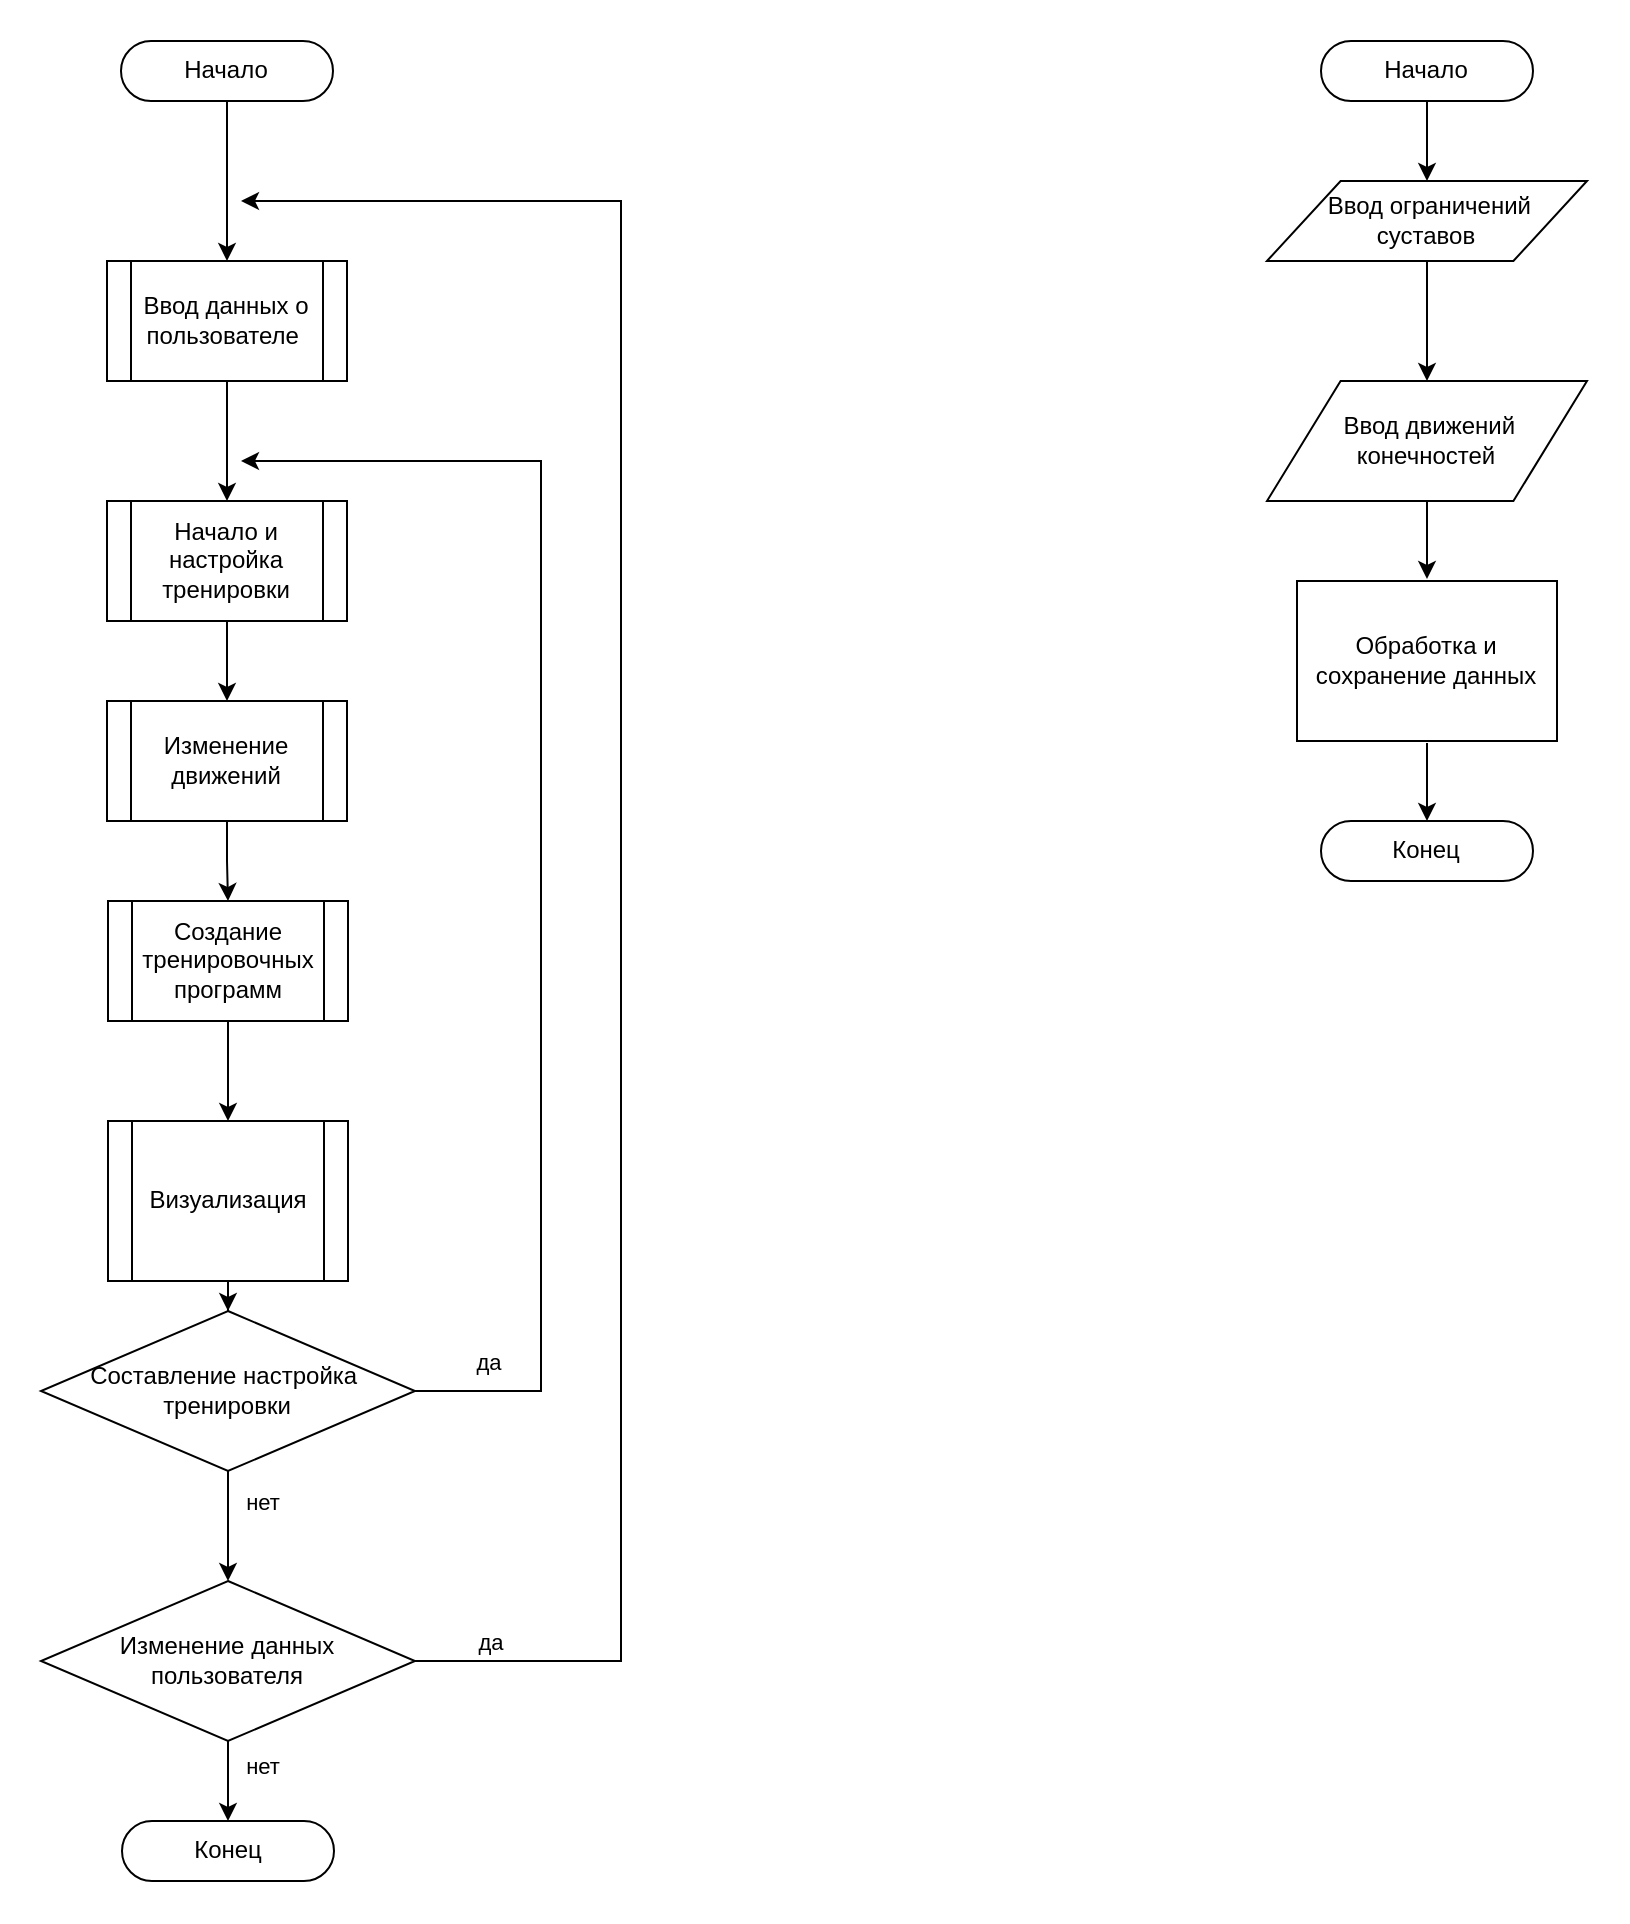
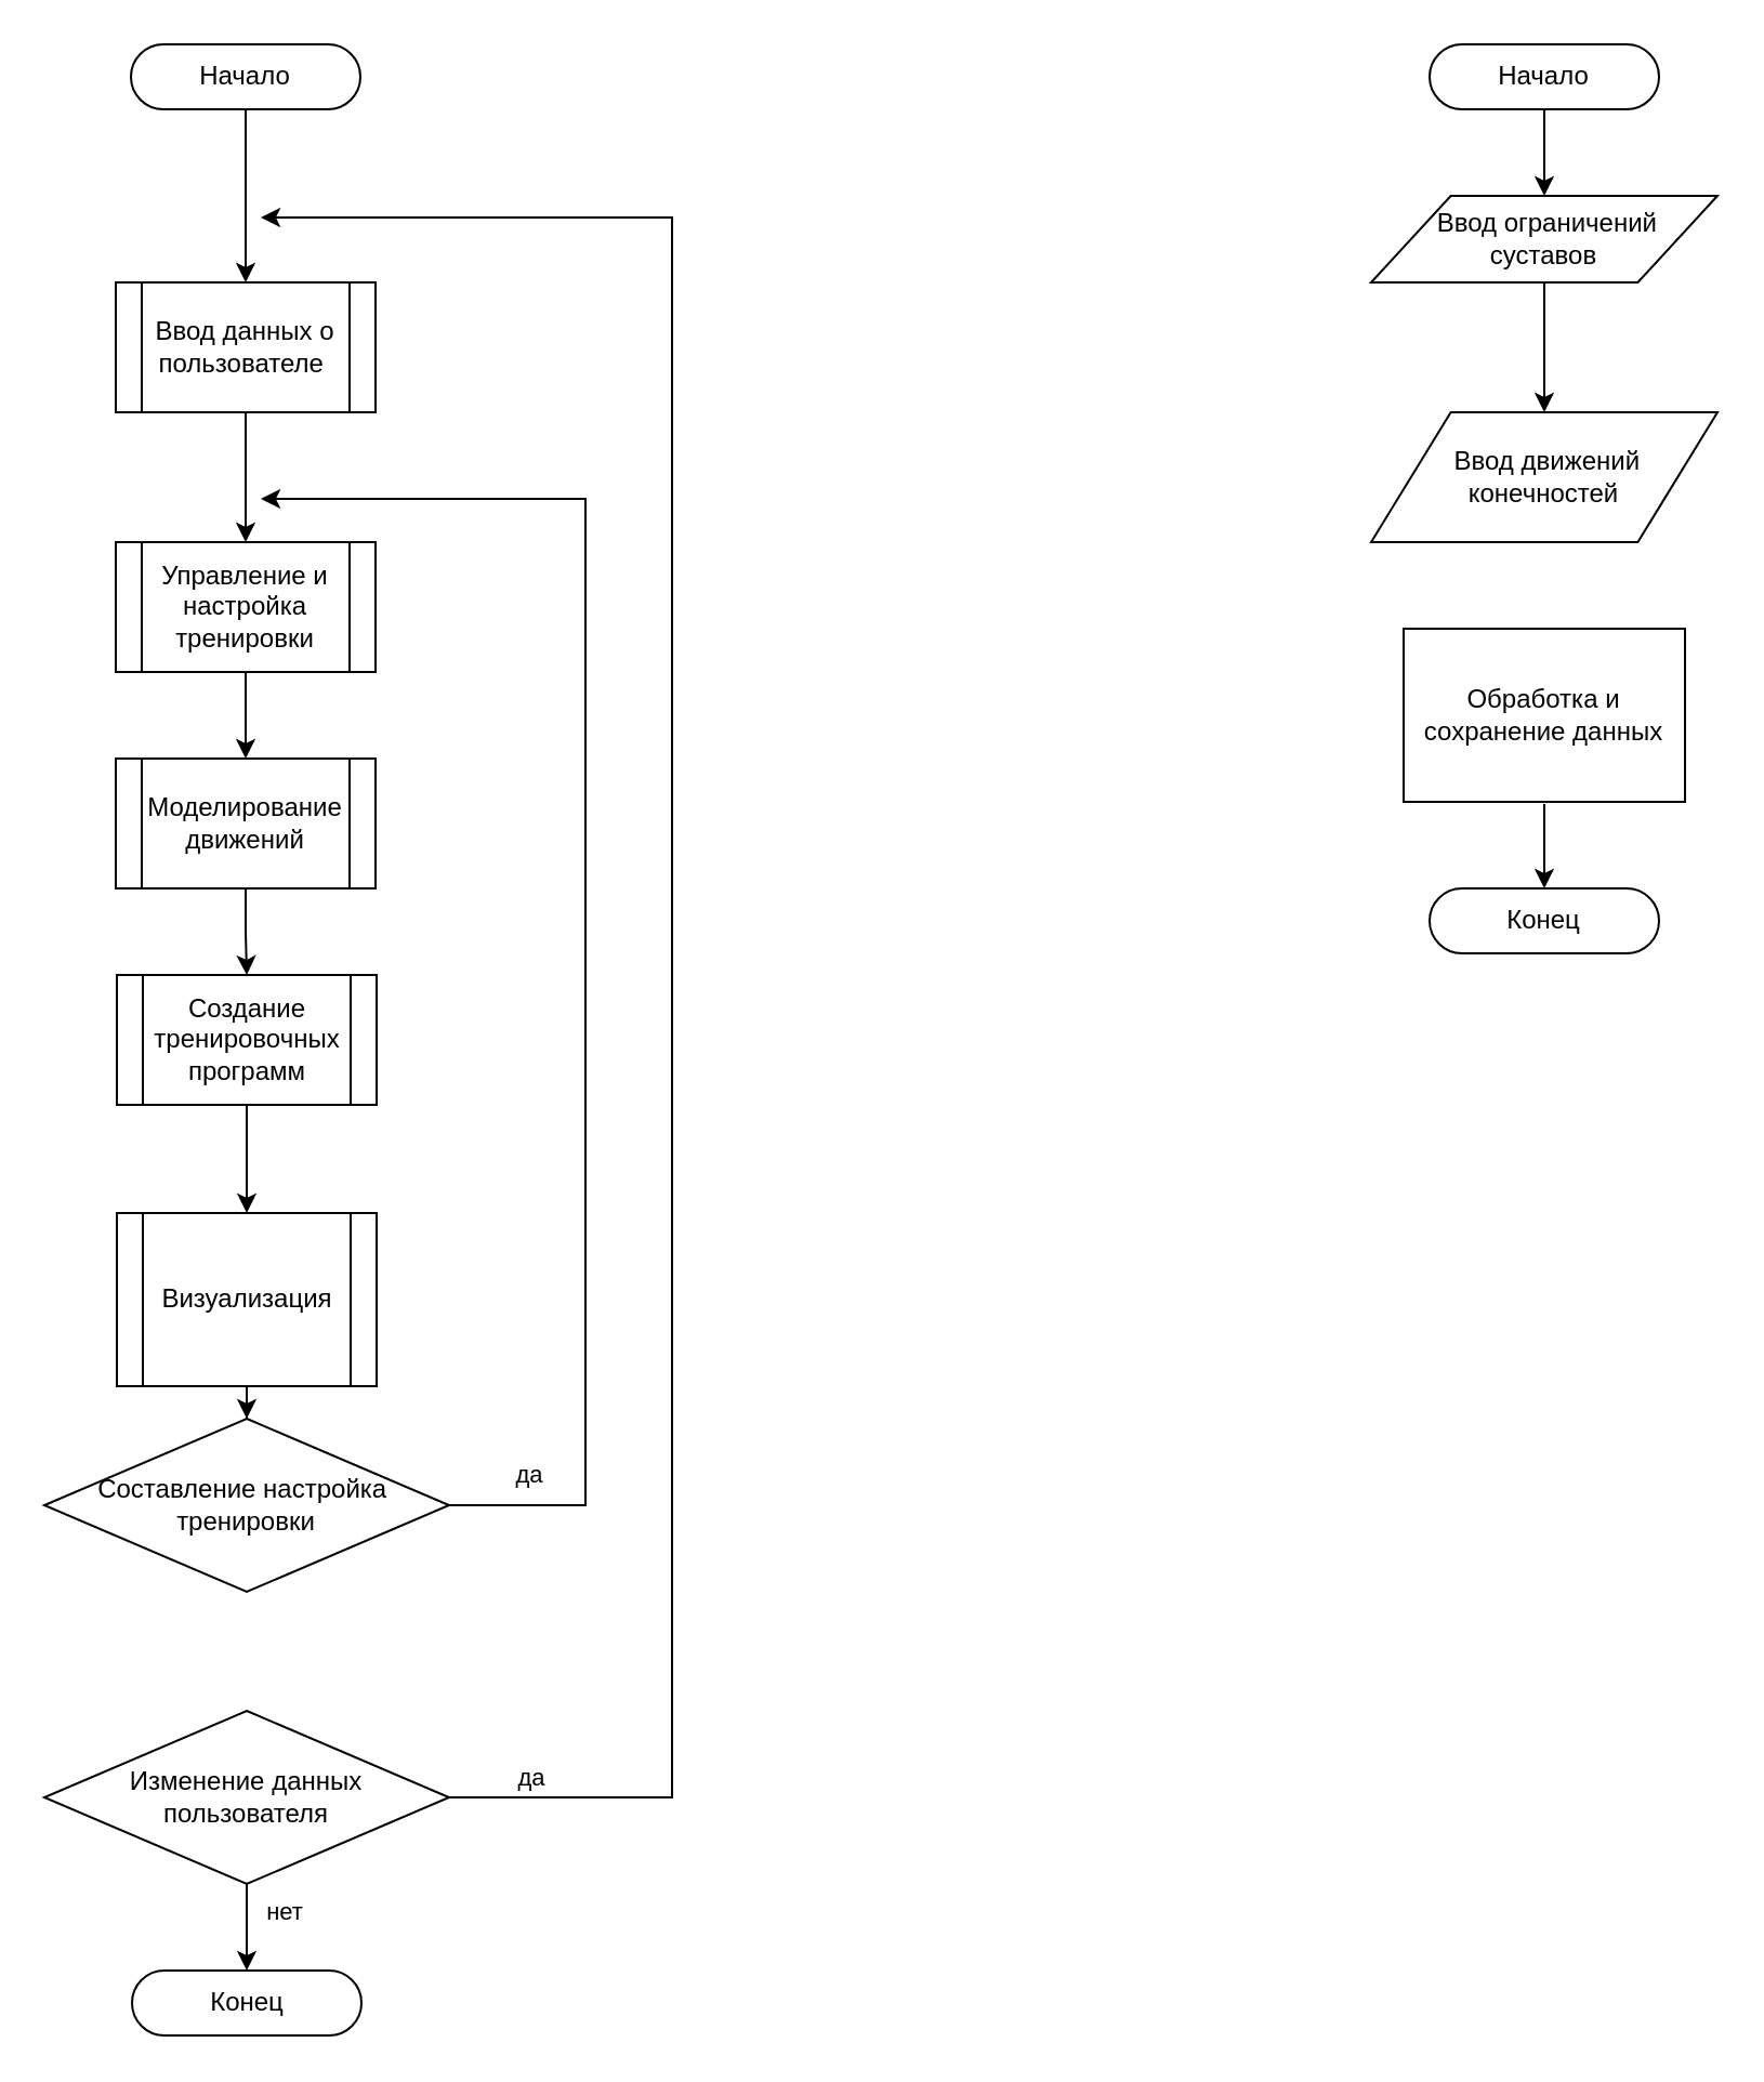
  <mxCell id="0" />
  <mxCell id="1" parent="0" />
  <mxCell id="2" style="edgeStyle=orthogonalEdgeStyle;rounded=0;orthogonalLoop=1;jettySize=auto;html=1;entryX=0.5;entryY=0;entryDx=0;entryDy=0;" edge="1" parent="1" source="3" target="5"><mxGeometry relative="1" as="geometry" /></mxCell>
  <mxCell id="3" value="Начало" style="html=1;dashed=0;whiteSpace=wrap;shape=mxgraph.dfd.start" vertex="1" parent="1"><mxGeometry x="60" y="20" width="106" height="30" as="geometry" /></mxCell>
  <mxCell id="4" style="edgeStyle=orthogonalEdgeStyle;rounded=0;orthogonalLoop=1;jettySize=auto;html=1;entryX=0.5;entryY=0;entryDx=0;entryDy=0;" edge="1" parent="1" source="5" target="7"><mxGeometry relative="1" as="geometry" /></mxCell>
  <mxCell id="5" value="Ввод данных о пользователе&amp;nbsp;" style="shape=process;whiteSpace=wrap;html=1;backgroundOutline=1;" vertex="1" parent="1"><mxGeometry x="53" y="130" width="120" height="60" as="geometry" /></mxCell>
  <mxCell id="6" style="edgeStyle=orthogonalEdgeStyle;rounded=0;orthogonalLoop=1;jettySize=auto;html=1;entryX=0.5;entryY=0;entryDx=0;entryDy=0;" edge="1" parent="1" source="7" target="33"><mxGeometry relative="1" as="geometry" /></mxCell>
- <mxCell id="7" value="Начало и настройка тренировки" style="shape=process;whiteSpace=wrap;html=1;backgroundOutline=1;" vertex="1" parent="1"><mxGeometry x="53" y="250" width="120" height="60" as="geometry" /></mxCell>
+ <mxCell id="7" value="Управление и настройка тренировки" style="shape=process;whiteSpace=wrap;html=1;backgroundOutline=1;" vertex="1" parent="1"><mxGeometry x="53" y="250" width="120" height="60" as="geometry" /></mxCell>
  <mxCell id="8" style="edgeStyle=orthogonalEdgeStyle;rounded=0;orthogonalLoop=1;jettySize=auto;html=1;entryX=0.5;entryY=0;entryDx=0;entryDy=0;" edge="1" parent="1" source="9" target="11"><mxGeometry relative="1" as="geometry" /></mxCell>
  <mxCell id="9" value="Создание тренировочных программ" style="shape=process;whiteSpace=wrap;html=1;backgroundOutline=1;" vertex="1" parent="1"><mxGeometry x="53.5" y="450" width="120" height="60" as="geometry" /></mxCell>
  <mxCell id="10" style="edgeStyle=orthogonalEdgeStyle;rounded=0;orthogonalLoop=1;jettySize=auto;html=1;" edge="1" parent="1" source="11" target="16"><mxGeometry relative="1" as="geometry" /></mxCell>
  <mxCell id="11" value="Визуализация" style="shape=process;whiteSpace=wrap;html=1;backgroundOutline=1;" vertex="1" parent="1"><mxGeometry x="53.5" y="560" width="120" height="80" as="geometry" /></mxCell>
  <mxCell id="12" style="edgeStyle=orthogonalEdgeStyle;rounded=0;orthogonalLoop=1;jettySize=auto;html=1;" edge="1" parent="1" source="16"><mxGeometry relative="1" as="geometry"><mxPoint x="120" y="230" as="targetPoint" /><Array as="points"><mxPoint x="270" y="695" /><mxPoint x="270" y="230" /></Array></mxGeometry></mxCell>
  <mxCell id="13" value="да" style="edgeLabel;html=1;align=center;verticalAlign=middle;resizable=0;points=[];" vertex="1" connectable="0" parent="12"><mxGeometry x="-0.893" y="-1" relative="1" as="geometry"><mxPoint y="-16" as="offset" /></mxGeometry></mxCell>
- <mxCell id="14" style="edgeStyle=orthogonalEdgeStyle;rounded=0;orthogonalLoop=1;jettySize=auto;html=1;entryX=0.5;entryY=0;entryDx=0;entryDy=0;" edge="1" parent="1" source="16" target="19"><mxGeometry relative="1" as="geometry" /></mxCell>
- <mxCell id="15" value="нет" style="edgeLabel;html=1;align=center;verticalAlign=middle;resizable=0;points=[];" vertex="1" connectable="0" parent="14"><mxGeometry x="0.022" y="1" relative="1" as="geometry"><mxPoint x="16" y="-13" as="offset" /></mxGeometry></mxCell>
  <mxCell id="16" value="Составление настройка&amp;nbsp;&lt;div&gt;тренировки&lt;/div&gt;" style="rhombus;whiteSpace=wrap;html=1;" vertex="1" parent="1"><mxGeometry x="20" y="655" width="187" height="80" as="geometry" /></mxCell>
  <mxCell id="17" style="edgeStyle=orthogonalEdgeStyle;rounded=0;orthogonalLoop=1;jettySize=auto;html=1;" edge="1" parent="1" source="19"><mxGeometry relative="1" as="geometry"><mxPoint x="120" y="100" as="targetPoint" /><Array as="points"><mxPoint x="310" y="830" /><mxPoint x="310" y="100" /></Array></mxGeometry></mxCell>
  <mxCell id="18" value="да" style="edgeLabel;html=1;align=center;verticalAlign=middle;resizable=0;points=[];" vertex="1" connectable="0" parent="17"><mxGeometry x="-0.928" y="-2" relative="1" as="geometry"><mxPoint y="-12" as="offset" /></mxGeometry></mxCell>
  <mxCell id="19" value="Изменение данных пользователя" style="rhombus;whiteSpace=wrap;html=1;" vertex="1" parent="1"><mxGeometry x="20" y="790" width="187" height="80" as="geometry" /></mxCell>
  <mxCell id="20" value="Конец" style="html=1;dashed=0;whiteSpace=wrap;shape=mxgraph.dfd.start" vertex="1" parent="1"><mxGeometry x="60.5" y="910" width="106" height="30" as="geometry" /></mxCell>
  <mxCell id="21" style="edgeStyle=orthogonalEdgeStyle;rounded=0;orthogonalLoop=1;jettySize=auto;html=1;entryX=0.5;entryY=0.5;entryDx=0;entryDy=-15;entryPerimeter=0;" edge="1" parent="1" source="19" target="20"><mxGeometry relative="1" as="geometry" /></mxCell>
  <mxCell id="22" value="нет" style="edgeLabel;html=1;align=center;verticalAlign=middle;resizable=0;points=[];" vertex="1" connectable="0" parent="21"><mxGeometry x="-0.382" y="1" relative="1" as="geometry"><mxPoint x="16" as="offset" /></mxGeometry></mxCell>
  <mxCell id="23" style="edgeStyle=orthogonalEdgeStyle;rounded=0;orthogonalLoop=1;jettySize=auto;html=1;entryX=0.5;entryY=0;entryDx=0;entryDy=0;" edge="1" parent="1" source="24" target="27"><mxGeometry relative="1" as="geometry" /></mxCell>
  <mxCell id="24" value="Начало" style="html=1;dashed=0;whiteSpace=wrap;shape=mxgraph.dfd.start" vertex="1" parent="1"><mxGeometry x="660" y="20" width="106" height="30" as="geometry" /></mxCell>
  <mxCell id="25" value="Конец" style="html=1;dashed=0;whiteSpace=wrap;shape=mxgraph.dfd.start" vertex="1" parent="1"><mxGeometry x="660" y="410" width="106" height="30" as="geometry" /></mxCell>
  <mxCell id="26" style="edgeStyle=orthogonalEdgeStyle;rounded=0;orthogonalLoop=1;jettySize=auto;html=1;entryX=0.5;entryY=0;entryDx=0;entryDy=0;" edge="1" parent="1" source="27" target="29"><mxGeometry relative="1" as="geometry" /></mxCell>
  <mxCell id="27" value="&amp;nbsp; Ввод ограничений&amp;nbsp;&lt;div&gt;суставов&lt;/div&gt;" style="shape=parallelogram;html=1;strokeWidth=1;perimeter=parallelogramPerimeter;whiteSpace=wrap;rounded=0;arcSize=12;size=0.23;" vertex="1" parent="1"><mxGeometry x="633" y="90" width="160" height="40" as="geometry" /></mxCell>
- <mxCell id="28" style="edgeStyle=orthogonalEdgeStyle;rounded=0;orthogonalLoop=1;jettySize=auto;html=1;entryX=0.5;entryY=0;entryDx=0;entryDy=0;" edge="1" parent="1" source="29" target="30"><mxGeometry relative="1" as="geometry" /></mxCell>
  <mxCell id="29" value="&amp;nbsp; Ввод движений&amp;nbsp;&lt;div&gt;конечностей&lt;br&gt;&lt;/div&gt;" style="shape=parallelogram;html=1;strokeWidth=1;perimeter=parallelogramPerimeter;whiteSpace=wrap;rounded=0;arcSize=12;size=0.23;" vertex="1" parent="1"><mxGeometry x="633" y="190" width="160" height="60" as="geometry" /></mxCell>
  <mxCell id="30" value="Обработка и сохранение данных" style="rounded=0;whiteSpace=wrap;html=1;absoluteArcSize=1;arcSize=14;strokeWidth=1;perimeterSpacing=1;" vertex="1" parent="1"><mxGeometry x="648" y="290" width="130" height="80" as="geometry" /></mxCell>
  <mxCell id="31" style="edgeStyle=orthogonalEdgeStyle;rounded=0;orthogonalLoop=1;jettySize=auto;html=1;entryX=0.5;entryY=0.5;entryDx=0;entryDy=-15;entryPerimeter=0;" edge="1" parent="1" source="30" target="25"><mxGeometry relative="1" as="geometry" /></mxCell>
  <mxCell id="32" style="edgeStyle=orthogonalEdgeStyle;rounded=0;orthogonalLoop=1;jettySize=auto;html=1;entryX=0.5;entryY=0;entryDx=0;entryDy=0;" edge="1" parent="1" source="33" target="9"><mxGeometry relative="1" as="geometry" /></mxCell>
- <mxCell id="33" value="Изменение движений" style="shape=process;whiteSpace=wrap;html=1;backgroundOutline=1;" vertex="1" parent="1"><mxGeometry x="53" y="350" width="120" height="60" as="geometry" /></mxCell>
+ <mxCell id="33" value="Моделирование движений" style="shape=process;whiteSpace=wrap;html=1;backgroundOutline=1;" vertex="1" parent="1"><mxGeometry x="53" y="350" width="120" height="60" as="geometry" /></mxCell>
